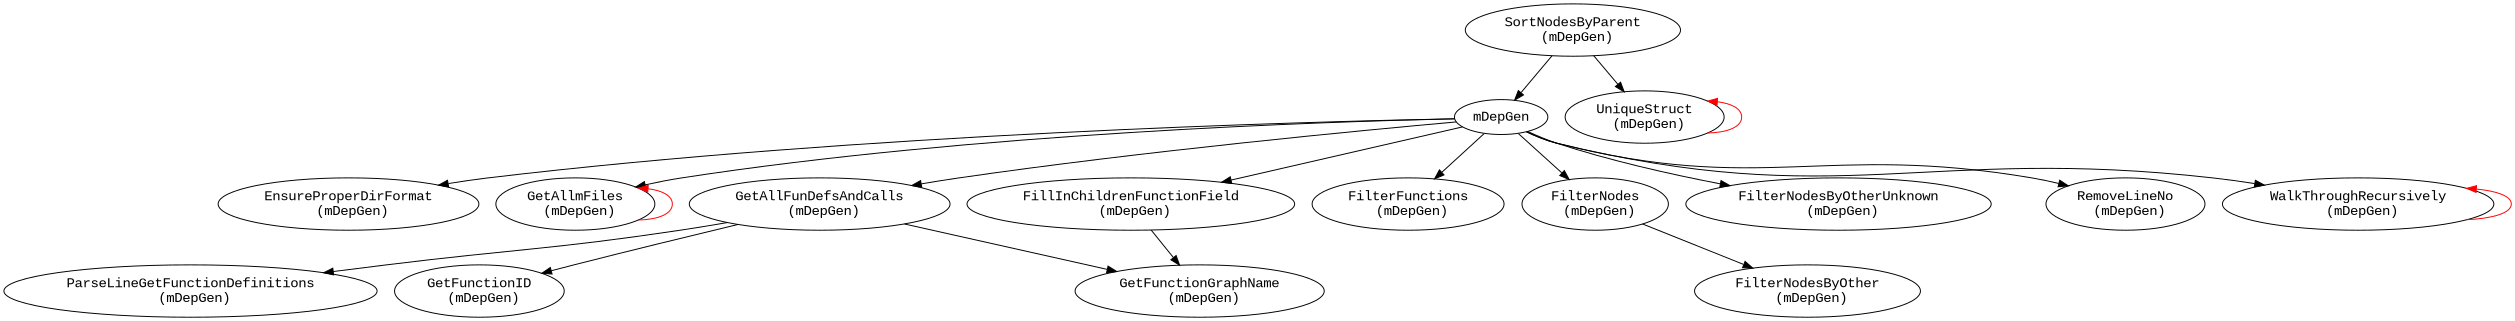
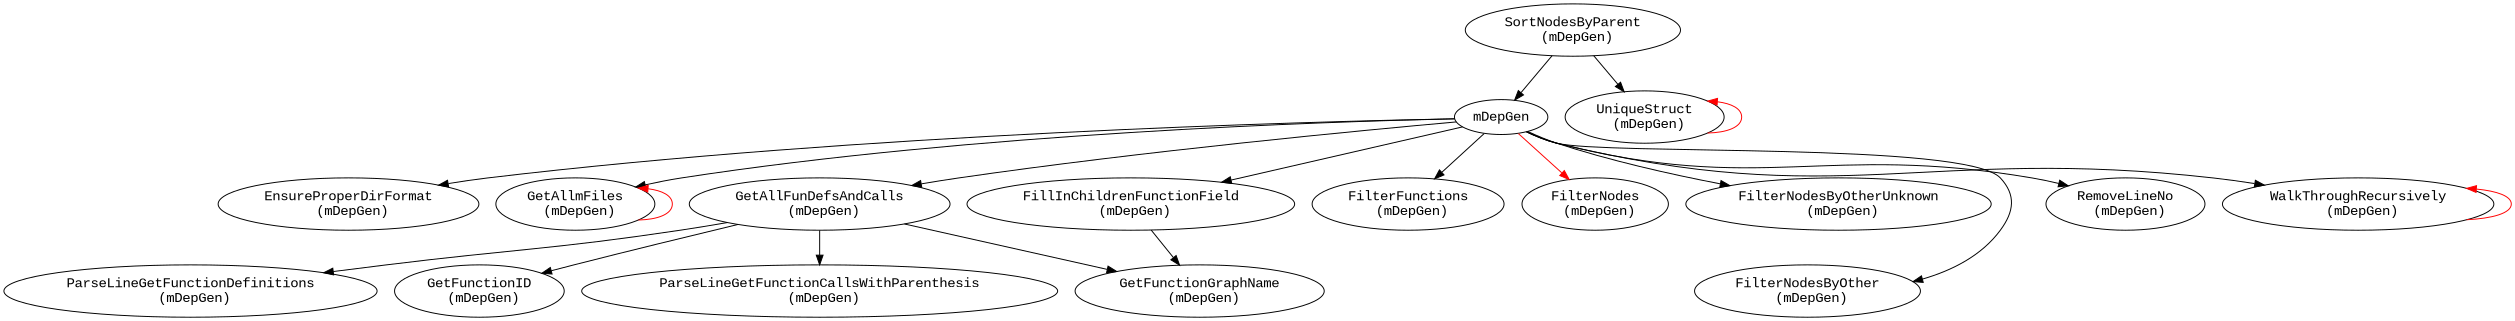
  digraph {
    fontname="Liberation Mono"
    node [fontname="Liberation Mono" shape=oval]
    edge [fontname="Liberation Mono"]
    mDepGen
    "EnsureProperDirFormat\n (mDepGen)"
    "GetAllmFiles\n (mDepGen)"
    "GetAllFunDefsAndCalls\n (mDepGen)"
    "FillInChildrenFunctionField\n (mDepGen)"
    "FilterFunctions\n (mDepGen)"
    "FilterNodes\n (mDepGen)"
    "FilterNodesByOtherUnknown\n (mDepGen)"
    "FilterNodesByOther\n (mDepGen)"
    "RemoveLineNo\n (mDepGen)"
    "WalkThroughRecursively\n (mDepGen)"
    "ParseLineGetFunctionDefinitions\n (mDepGen)"
    "GetFunctionID\n (mDepGen)"
    "GetFunctionGraphName\n (mDepGen)"
+   "ParseLineGetFunctionCallsWithParenthesis\n (mDepGen)"
    "SortNodesByParent\n (mDepGen)"
    "UniqueStruct\n (mDepGen)"
    mDepGen -> "EnsureProperDirFormat\n (mDepGen)"
    mDepGen -> "GetAllmFiles\n (mDepGen)"
    mDepGen -> "GetAllFunDefsAndCalls\n (mDepGen)"
    mDepGen -> "FillInChildrenFunctionField\n (mDepGen)"
    mDepGen -> "FilterFunctions\n (mDepGen)"
-   mDepGen -> "FilterNodes\n (mDepGen)"
+   mDepGen -> "FilterNodes\n (mDepGen)" [color=red]
    mDepGen -> "FilterNodesByOtherUnknown\n (mDepGen)"
-   "FilterNodes\n (mDepGen)" -> "FilterNodesByOther\n (mDepGen)"
+   mDepGen -> "FilterNodesByOther\n (mDepGen)"
    mDepGen -> "RemoveLineNo\n (mDepGen)"
    mDepGen -> "WalkThroughRecursively\n (mDepGen)"
    "GetAllmFiles\n (mDepGen)" -> "GetAllmFiles\n (mDepGen)" [color=red dir=back]
    "GetAllFunDefsAndCalls\n (mDepGen)" -> "ParseLineGetFunctionDefinitions\n (mDepGen)"
    "GetAllFunDefsAndCalls\n (mDepGen)" -> "GetFunctionID\n (mDepGen)"
    "GetAllFunDefsAndCalls\n (mDepGen)" -> "GetFunctionGraphName\n (mDepGen)"
+   "GetAllFunDefsAndCalls\n (mDepGen)" -> "ParseLineGetFunctionCallsWithParenthesis\n (mDepGen)"
    "FillInChildrenFunctionField\n (mDepGen)" -> "GetFunctionGraphName\n (mDepGen)"
    "WalkThroughRecursively\n (mDepGen)" -> "WalkThroughRecursively\n (mDepGen)" [color=red dir=back]
    "SortNodesByParent\n (mDepGen)" -> mDepGen
    "SortNodesByParent\n (mDepGen)" -> "UniqueStruct\n (mDepGen)"
    "UniqueStruct\n (mDepGen)" -> "UniqueStruct\n (mDepGen)" [color=red dir=back]
  }
